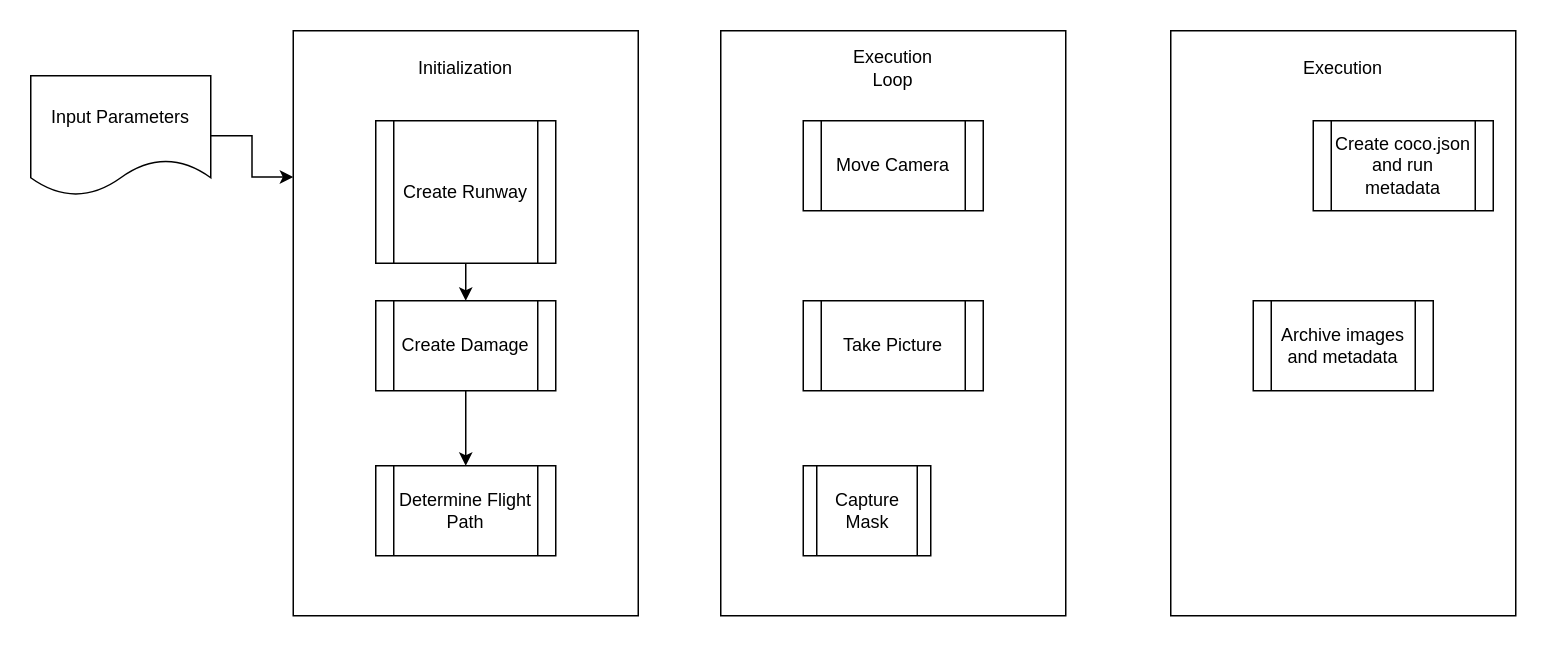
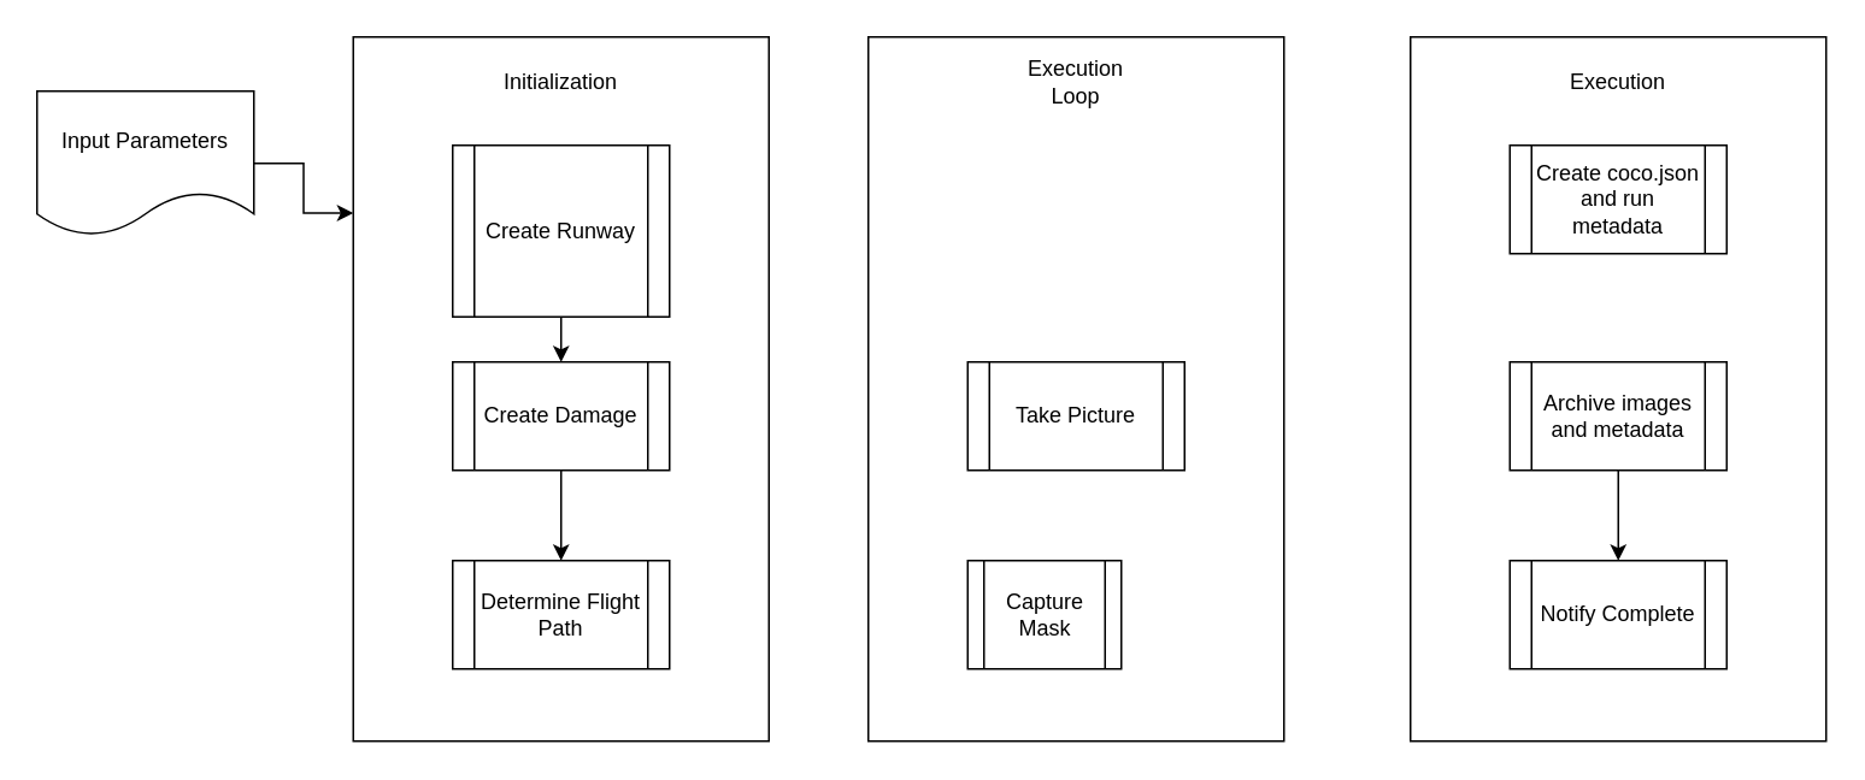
  <mxCell id="0" />
  <mxCell id="1" parent="0" />
  <mxCell id="2" value="" style="rounded=0;whiteSpace=wrap;html=1;" vertex="1" parent="1"><mxGeometry x="195" y="20" width="230" height="390" as="geometry" /></mxCell>
  <mxCell id="3" style="edgeStyle=orthogonalEdgeStyle;rounded=0;orthogonalLoop=1;jettySize=auto;html=1;exitX=1;exitY=0.5;exitDx=0;exitDy=0;entryX=0;entryY=0.25;entryDx=0;entryDy=0;" edge="1" parent="1" source="4" target="2"><mxGeometry relative="1" as="geometry" /></mxCell>
  <mxCell id="4" value="Input Parameters" style="shape=document;whiteSpace=wrap;html=1;boundedLbl=1;" vertex="1" parent="1"><mxGeometry x="20" y="50" width="120" height="80" as="geometry" /></mxCell>
  <mxCell id="5" style="edgeStyle=orthogonalEdgeStyle;rounded=0;orthogonalLoop=1;jettySize=auto;html=1;exitX=0.5;exitY=1;exitDx=0;exitDy=0;entryX=0.5;entryY=0;entryDx=0;entryDy=0;" edge="1" parent="1" source="6" target="8"><mxGeometry relative="1" as="geometry" /></mxCell>
  <mxCell id="6" value="Create Runway" style="shape=process;whiteSpace=wrap;html=1;backgroundOutline=1;" vertex="1" parent="1"><mxGeometry x="250" y="80" width="120" height="95" as="geometry" /></mxCell>
  <mxCell id="7" style="edgeStyle=orthogonalEdgeStyle;rounded=0;orthogonalLoop=1;jettySize=auto;html=1;exitX=0.5;exitY=1;exitDx=0;exitDy=0;entryX=0.5;entryY=0;entryDx=0;entryDy=0;" edge="1" parent="1" source="8" target="9"><mxGeometry relative="1" as="geometry" /></mxCell>
  <mxCell id="8" value="Create Damage" style="shape=process;whiteSpace=wrap;html=1;backgroundOutline=1;" vertex="1" parent="1"><mxGeometry x="250" y="200" width="120" height="60" as="geometry" /></mxCell>
  <mxCell id="9" value="Determine Flight Path" style="shape=process;whiteSpace=wrap;html=1;backgroundOutline=1;" vertex="1" parent="1"><mxGeometry x="250" y="310" width="120" height="60" as="geometry" /></mxCell>
  <mxCell id="10" value="Initialization" style="text;html=1;align=center;verticalAlign=middle;whiteSpace=wrap;rounded=0;" vertex="1" parent="1"><mxGeometry x="280" y="30" width="60" height="30" as="geometry" /></mxCell>
  <mxCell id="11" value="" style="rounded=0;whiteSpace=wrap;html=1;" vertex="1" parent="1"><mxGeometry x="480" y="20" width="230" height="390" as="geometry" /></mxCell>
  <mxCell id="12" value="&lt;div&gt;Execution Loop&lt;/div&gt;" style="text;html=1;align=center;verticalAlign=middle;whiteSpace=wrap;rounded=0;" vertex="1" parent="1"><mxGeometry x="565" y="30" width="60" height="30" as="geometry" /></mxCell>
- <mxCell id="13" value="Move Camera" style="shape=process;whiteSpace=wrap;html=1;backgroundOutline=1;" vertex="1" parent="1"><mxGeometry x="535" y="80" width="120" height="60" as="geometry" /></mxCell>
  <mxCell id="14" value="Take Picture" style="shape=process;whiteSpace=wrap;html=1;backgroundOutline=1;" vertex="1" parent="1"><mxGeometry x="535" y="200" width="120" height="60" as="geometry" /></mxCell>
  <mxCell id="15" value="Capture Mask" style="shape=process;whiteSpace=wrap;html=1;backgroundOutline=1;" vertex="1" parent="1"><mxGeometry x="535" y="310" width="85" height="60" as="geometry" /></mxCell>
  <mxCell id="16" value="" style="rounded=0;whiteSpace=wrap;html=1;" vertex="1" parent="1"><mxGeometry x="780" y="20" width="230" height="390" as="geometry" /></mxCell>
- <mxCell id="17" value="Create coco.json and run metadata" style="shape=process;whiteSpace=wrap;html=1;backgroundOutline=1;" vertex="1" parent="1"><mxGeometry x="875" y="80" width="120" height="60" as="geometry" /></mxCell>
+ <mxCell id="17" value="Create coco.json and run metadata" style="shape=process;whiteSpace=wrap;html=1;backgroundOutline=1;" vertex="1" parent="1"><mxGeometry x="835" y="80" width="120" height="60" as="geometry" /></mxCell>
+ <mxCell id="18" style="edgeStyle=orthogonalEdgeStyle;rounded=0;orthogonalLoop=1;jettySize=auto;html=1;exitX=0.5;exitY=1;exitDx=0;exitDy=0;entryX=0.5;entryY=0;entryDx=0;entryDy=0;" edge="1" parent="1" source="19" target="20"><mxGeometry relative="1" as="geometry" /></mxCell>
  <mxCell id="19" value="Archive images and metadata" style="shape=process;whiteSpace=wrap;html=1;backgroundOutline=1;" vertex="1" parent="1"><mxGeometry x="835" y="200" width="120" height="60" as="geometry" /></mxCell>
+ <mxCell id="20" value="Notify Complete" style="shape=process;whiteSpace=wrap;html=1;backgroundOutline=1;" vertex="1" parent="1"><mxGeometry x="835" y="310" width="120" height="60" as="geometry" /></mxCell>
  <mxCell id="21" value="Execution" style="text;html=1;align=center;verticalAlign=middle;whiteSpace=wrap;rounded=0;" vertex="1" parent="1"><mxGeometry x="865" y="30" width="60" height="30" as="geometry" /></mxCell>
